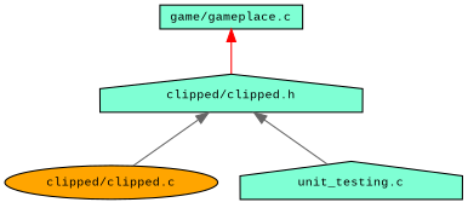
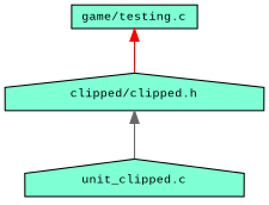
  digraph {
    fontname="Liberation Mono"
    node [color=black fillcolor=aquamarine fontname="Liberation Mono" fontsize=10 shape=house style=filled]
    edge [color=gray40 dir=back fontname="Liberation Mono" fontsize=10 labelfontname=Helvetica labelfontsize=10 style=solid]
    n1 [fontcolor=black height=0.2 label="clipped/clipped.h" width=0.4]
-   n2 [fillcolor=orange height=0.2 label="clipped/clipped.c" shape=ellipse width=0.4]
-   n3 [height=0.2 label="unit_testing.c" width=0.4]
-   n4 [height=0.2 label="game/gameplace.c" shape=box width=0.4]
-   n1 -> n2
+   n3 [height=0.2 label="unit_clipped.c" width=0.4]
+   n4 [height=0.2 label="game/testing.c" shape=box width=0.4]
    n1 -> n3
    n4 -> n1 [color=red]
  }
